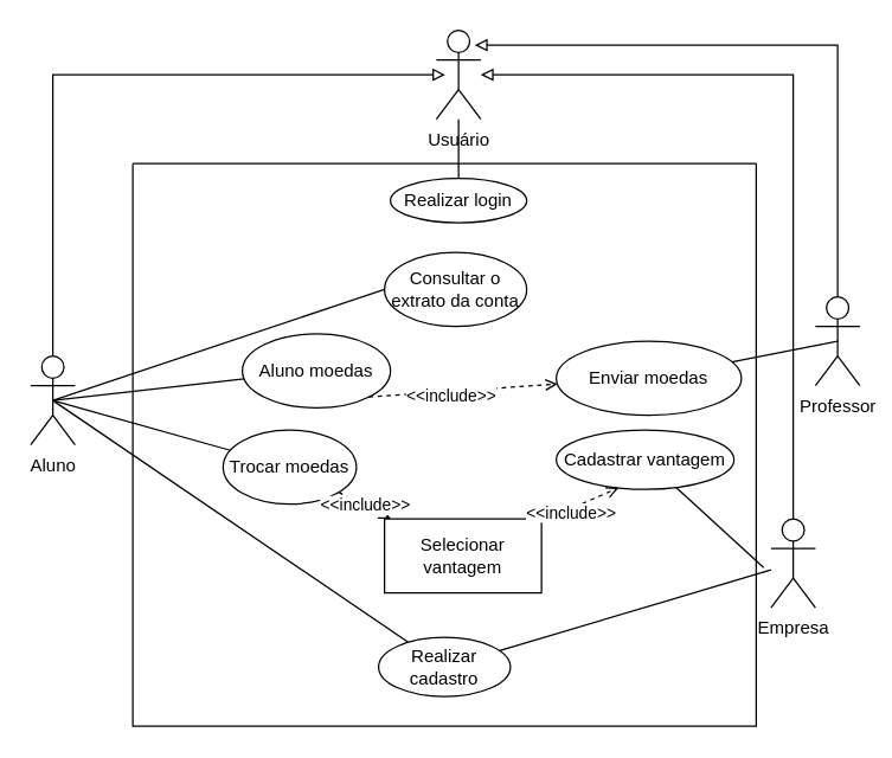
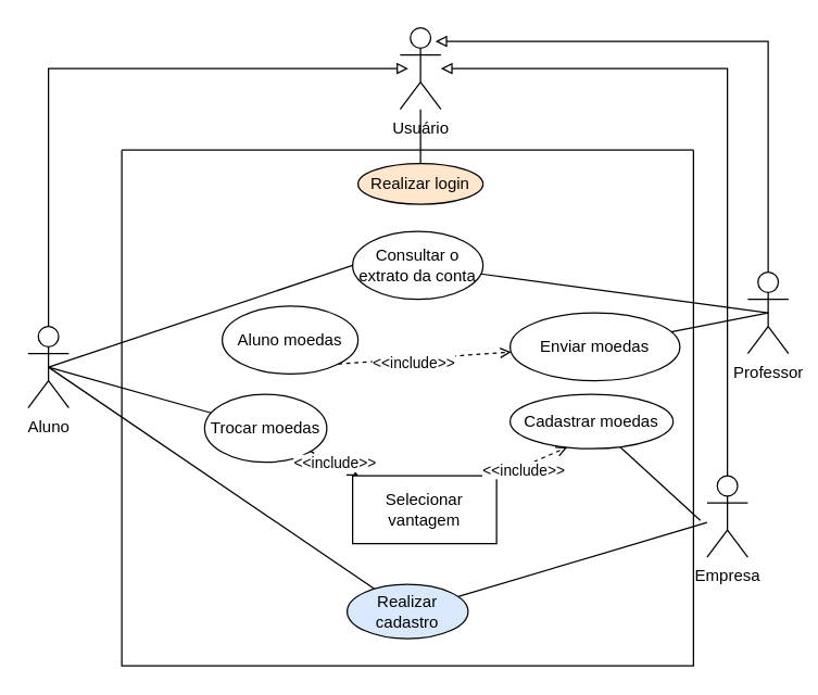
  <mxCell id="0" />
  <mxCell id="1" parent="0" />
  <mxCell id="2" value="" style="swimlane;startSize=0;" vertex="1" parent="1"><mxGeometry x="89" y="110" width="421" height="380" as="geometry" /></mxCell>
  <mxCell id="3" value="Consultar o extrato da conta" style="ellipse;whiteSpace=wrap;html=1;" vertex="1" parent="2"><mxGeometry x="170" y="60" width="96" height="50" as="geometry" /></mxCell>
  <mxCell id="4" value="Enviar moedas" style="ellipse;whiteSpace=wrap;html=1;" vertex="1" parent="2"><mxGeometry x="286" y="120" width="125" height="50" as="geometry" /></mxCell>
  <mxCell id="5" value="Trocar moedas" style="ellipse;whiteSpace=wrap;html=1;" vertex="1" parent="2"><mxGeometry x="61" y="180" width="90" height="50" as="geometry" /></mxCell>
  <mxCell id="6" value="Aluno moedas" style="ellipse;whiteSpace=wrap;html=1;" vertex="1" parent="2"><mxGeometry x="74" y="115" width="100" height="50" as="geometry" /></mxCell>
  <mxCell id="7" value="Selecionar vantagem" style="whiteSpace=wrap;html=1;rounded=0;" vertex="1" parent="2"><mxGeometry x="170" y="240" width="106" height="50" as="geometry" /></mxCell>
  <mxCell id="8" value="&amp;lt;&amp;lt;include&amp;gt;&amp;gt;" style="endArrow=open;dashed=1;html=1;rounded=0;endFill=0;" edge="1" parent="2" source="5" target="7"><mxGeometry width="50" height="50" relative="1" as="geometry"><mxPoint x="210" y="260" as="sourcePoint" /><mxPoint x="260" y="210" as="targetPoint" /></mxGeometry></mxCell>
- <mxCell id="9" value="Cadastrar vantagem" style="ellipse;whiteSpace=wrap;html=1;" vertex="1" parent="2"><mxGeometry x="286" y="180" width="120" height="40" as="geometry" /></mxCell>
- <mxCell id="10" value="Realizar login" style="ellipse;whiteSpace=wrap;html=1;" vertex="1" parent="2"><mxGeometry x="174" y="10" width="92" height="30" as="geometry" /></mxCell>
- <mxCell id="11" value="Realizar cadastro" style="ellipse;whiteSpace=wrap;html=1;" vertex="1" parent="2"><mxGeometry x="166" y="320" width="89" height="40" as="geometry" /></mxCell>
+ <mxCell id="9" value="Cadastrar moedas" style="ellipse;whiteSpace=wrap;html=1;" vertex="1" parent="2"><mxGeometry x="286" y="180" width="120" height="40" as="geometry" /></mxCell>
+ <mxCell id="10" value="Realizar login" style="ellipse;whiteSpace=wrap;html=1;fillColor=#ffe6cc;" vertex="1" parent="2"><mxGeometry x="174" y="10" width="92" height="30" as="geometry" /></mxCell>
+ <mxCell id="11" value="Realizar cadastro" style="ellipse;whiteSpace=wrap;html=1;fillColor=#dae8fc;" vertex="1" parent="2"><mxGeometry x="166" y="320" width="89" height="40" as="geometry" /></mxCell>
  <mxCell id="12" value="" style="endArrow=open;dashed=1;html=1;strokeWidth=1;rounded=0;entryX=0.35;entryY=0.975;entryDx=0;entryDy=0;entryPerimeter=0;endFill=0;" edge="1" parent="2" source="7" target="9"><mxGeometry width="50" height="50" relative="1" as="geometry"><mxPoint x="171" y="220" as="sourcePoint" /><mxPoint x="221" y="170" as="targetPoint" /></mxGeometry></mxCell>
  <mxCell id="13" value="&amp;lt;&amp;lt;include&amp;gt;&amp;gt;" style="edgeLabel;html=1;align=center;verticalAlign=middle;resizable=0;points=[];" vertex="1" connectable="0" parent="12"><mxGeometry x="-0.285" y="-3" relative="1" as="geometry"><mxPoint y="-1" as="offset" /></mxGeometry></mxCell>
  <mxCell id="14" value="" style="endArrow=open;dashed=1;html=1;rounded=0;exitX=1;exitY=1;exitDx=0;exitDy=0;endFill=0;" edge="1" parent="2" source="6" target="4"><mxGeometry width="50" height="50" relative="1" as="geometry"><mxPoint x="171" y="220" as="sourcePoint" /><mxPoint x="221" y="170" as="targetPoint" /></mxGeometry></mxCell>
  <mxCell id="15" value="&amp;lt;&amp;lt;include&amp;gt;&amp;gt;" style="edgeLabel;html=1;align=center;verticalAlign=middle;resizable=0;points=[];" vertex="1" connectable="0" parent="14"><mxGeometry x="-0.323" relative="1" as="geometry"><mxPoint x="12" y="2" as="offset" /></mxGeometry></mxCell>
  <mxCell id="16" value="" style="endArrow=none;html=1;rounded=0;entryX=1.012;entryY=0.718;entryDx=0;entryDy=0;entryPerimeter=0;" edge="1" parent="2" source="9" target="2"><mxGeometry width="50" height="50" relative="1" as="geometry"><mxPoint x="171" y="170" as="sourcePoint" /><mxPoint x="431" y="270" as="targetPoint" /></mxGeometry></mxCell>
  <mxCell id="17" value="Aluno&lt;br&gt;" style="shape=umlActor;verticalLabelPosition=bottom;verticalAlign=top;html=1;outlineConnect=0;" vertex="1" parent="1"><mxGeometry x="20" y="240" width="30" height="60" as="geometry" /></mxCell>
  <mxCell id="18" value="Professor" style="shape=umlActor;verticalLabelPosition=bottom;verticalAlign=top;html=1;outlineConnect=0;" vertex="1" parent="1"><mxGeometry x="550" y="200" width="30" height="60" as="geometry" /></mxCell>
  <mxCell id="19" value="Usuário&lt;br&gt;" style="shape=umlActor;verticalLabelPosition=bottom;verticalAlign=top;html=1;outlineConnect=0;" vertex="1" parent="1"><mxGeometry x="294" y="20" width="30" height="60" as="geometry" /></mxCell>
  <mxCell id="20" value="" style="endArrow=block;html=1;rounded=0;endFill=0;strokeWidth=1;exitX=0.5;exitY=0;exitDx=0;exitDy=0;exitPerimeter=0;" edge="1" parent="1" source="18"><mxGeometry width="50" height="50" relative="1" as="geometry"><mxPoint x="440" y="140" as="sourcePoint" /><mxPoint x="320" y="30" as="targetPoint" /><Array as="points"><mxPoint x="565" y="30" /></Array></mxGeometry></mxCell>
  <mxCell id="21" value="" style="endArrow=block;html=1;rounded=0;exitX=0.5;exitY=0;exitDx=0;exitDy=0;exitPerimeter=0;endFill=0;" edge="1" parent="1" source="17"><mxGeometry width="50" height="50" relative="1" as="geometry"><mxPoint x="300" y="240" as="sourcePoint" /><mxPoint x="300" y="50" as="targetPoint" /><Array as="points"><mxPoint x="35" y="50" /></Array></mxGeometry></mxCell>
- <mxCell id="22" value="" style="endArrow=none;html=1;rounded=0;exitX=0.5;exitY=0.5;exitDx=0;exitDy=0;exitPerimeter=0;" edge="1" parent="1" source="17" target="6"><mxGeometry width="50" height="50" relative="1" as="geometry"><mxPoint x="300" y="260" as="sourcePoint" /><mxPoint x="350" y="210" as="targetPoint" /></mxGeometry></mxCell>
  <mxCell id="23" value="" style="endArrow=none;html=1;rounded=0;exitX=0.5;exitY=0.5;exitDx=0;exitDy=0;exitPerimeter=0;" edge="1" parent="1" source="17" target="5"><mxGeometry width="50" height="50" relative="1" as="geometry"><mxPoint x="300" y="260" as="sourcePoint" /><mxPoint x="350" y="210" as="targetPoint" /></mxGeometry></mxCell>
  <mxCell id="24" value="Empresa" style="shape=umlActor;verticalLabelPosition=bottom;verticalAlign=top;html=1;outlineConnect=0;" vertex="1" parent="1"><mxGeometry x="520" y="350" width="30" height="60" as="geometry" /></mxCell>
  <mxCell id="25" value="" style="endArrow=none;html=1;rounded=0;entryX=0.5;entryY=0.5;entryDx=0;entryDy=0;entryPerimeter=0;" edge="1" parent="1" source="4" target="18"><mxGeometry width="50" height="50" relative="1" as="geometry"><mxPoint x="480" y="200" as="sourcePoint" /><mxPoint x="350" y="210" as="targetPoint" /></mxGeometry></mxCell>
  <mxCell id="26" value="" style="endArrow=none;html=1;rounded=0;exitX=0.5;exitY=0.5;exitDx=0;exitDy=0;exitPerimeter=0;entryX=0;entryY=0.5;entryDx=0;entryDy=0;" edge="1" parent="1" source="17" target="3"><mxGeometry width="50" height="50" relative="1" as="geometry"><mxPoint x="300" y="260" as="sourcePoint" /><mxPoint x="350" y="210" as="targetPoint" /></mxGeometry></mxCell>
+ <mxCell id="27" value="" style="endArrow=none;html=1;rounded=0;exitX=0.5;exitY=0.5;exitDx=0;exitDy=0;exitPerimeter=0;" edge="1" parent="1" source="18" target="3"><mxGeometry width="50" height="50" relative="1" as="geometry"><mxPoint x="570" y="140" as="sourcePoint" /><mxPoint x="310" y="200" as="targetPoint" /></mxGeometry></mxCell>
  <mxCell id="28" value="" style="endArrow=none;html=1;rounded=0;" edge="1" parent="1" source="10" target="19"><mxGeometry width="50" height="50" relative="1" as="geometry"><mxPoint x="260" y="180" as="sourcePoint" /><mxPoint x="310" y="130" as="targetPoint" /></mxGeometry></mxCell>
  <mxCell id="29" value="" style="endArrow=block;html=1;rounded=0;endFill=0;strokeWidth=1;exitX=0.5;exitY=0;exitDx=0;exitDy=0;exitPerimeter=0;" edge="1" parent="1" source="24" target="19"><mxGeometry width="50" height="50" relative="1" as="geometry"><mxPoint x="575" y="210" as="sourcePoint" /><mxPoint x="310" y="10" as="targetPoint" /><Array as="points"><mxPoint x="535" y="50" /></Array></mxGeometry></mxCell>
  <mxCell id="30" value="" style="endArrow=none;html=1;rounded=0;exitX=0.5;exitY=0.5;exitDx=0;exitDy=0;exitPerimeter=0;" edge="1" parent="1" source="17" target="11"><mxGeometry width="50" height="50" relative="1" as="geometry"><mxPoint x="260" y="230" as="sourcePoint" /><mxPoint x="310" y="180" as="targetPoint" /></mxGeometry></mxCell>
  <mxCell id="31" value="" style="endArrow=none;html=1;rounded=0;" edge="1" parent="1" source="11" target="24"><mxGeometry width="50" height="50" relative="1" as="geometry"><mxPoint x="260" y="330" as="sourcePoint" /><mxPoint x="310" y="280" as="targetPoint" /></mxGeometry></mxCell>
